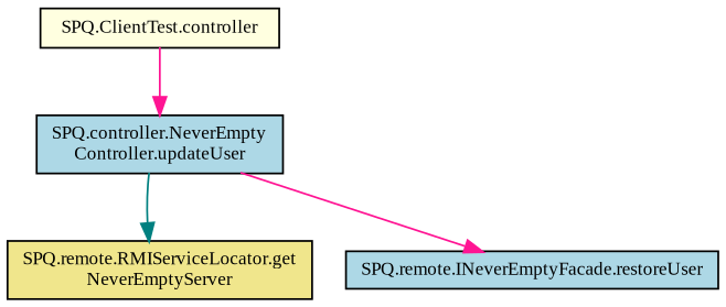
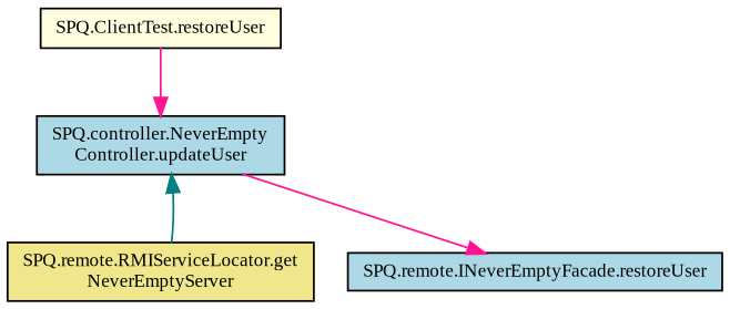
  digraph {
    fontname="Liberation Serif"
    rankdir=TB
    node [color=black fillcolor=lightblue fontname="Liberation Serif" fontsize=10 shape=record style=filled]
    edge [color=deeppink fontname="Liberation Serif" fontsize=10 labelfontname=Helvetica labelfontsize=10 style=solid]
-   n1 [fillcolor=lightyellow fontcolor=black height=0.2 label="SPQ.ClientTest.controller" width=0.4]
+   n1 [fillcolor=lightyellow fontcolor=black height=0.2 label="SPQ.ClientTest.restoreUser" width=0.4]
    n2 [height=0.2 label="SPQ.controller.NeverEmpty\lController.updateUser" width=0.4]
    n3 [fillcolor=khaki height=0.2 label="SPQ.remote.RMIServiceLocator.get\lNeverEmptyServer" width=0.4]
    n4 [height=0.2 label="SPQ.remote.INeverEmptyFacade.restoreUser" width=0.4]
    n1 -> n2
-   n2 -> n3 [color=teal]
+   n3 -> n2 [color=teal]
    n2 -> n4
  }
